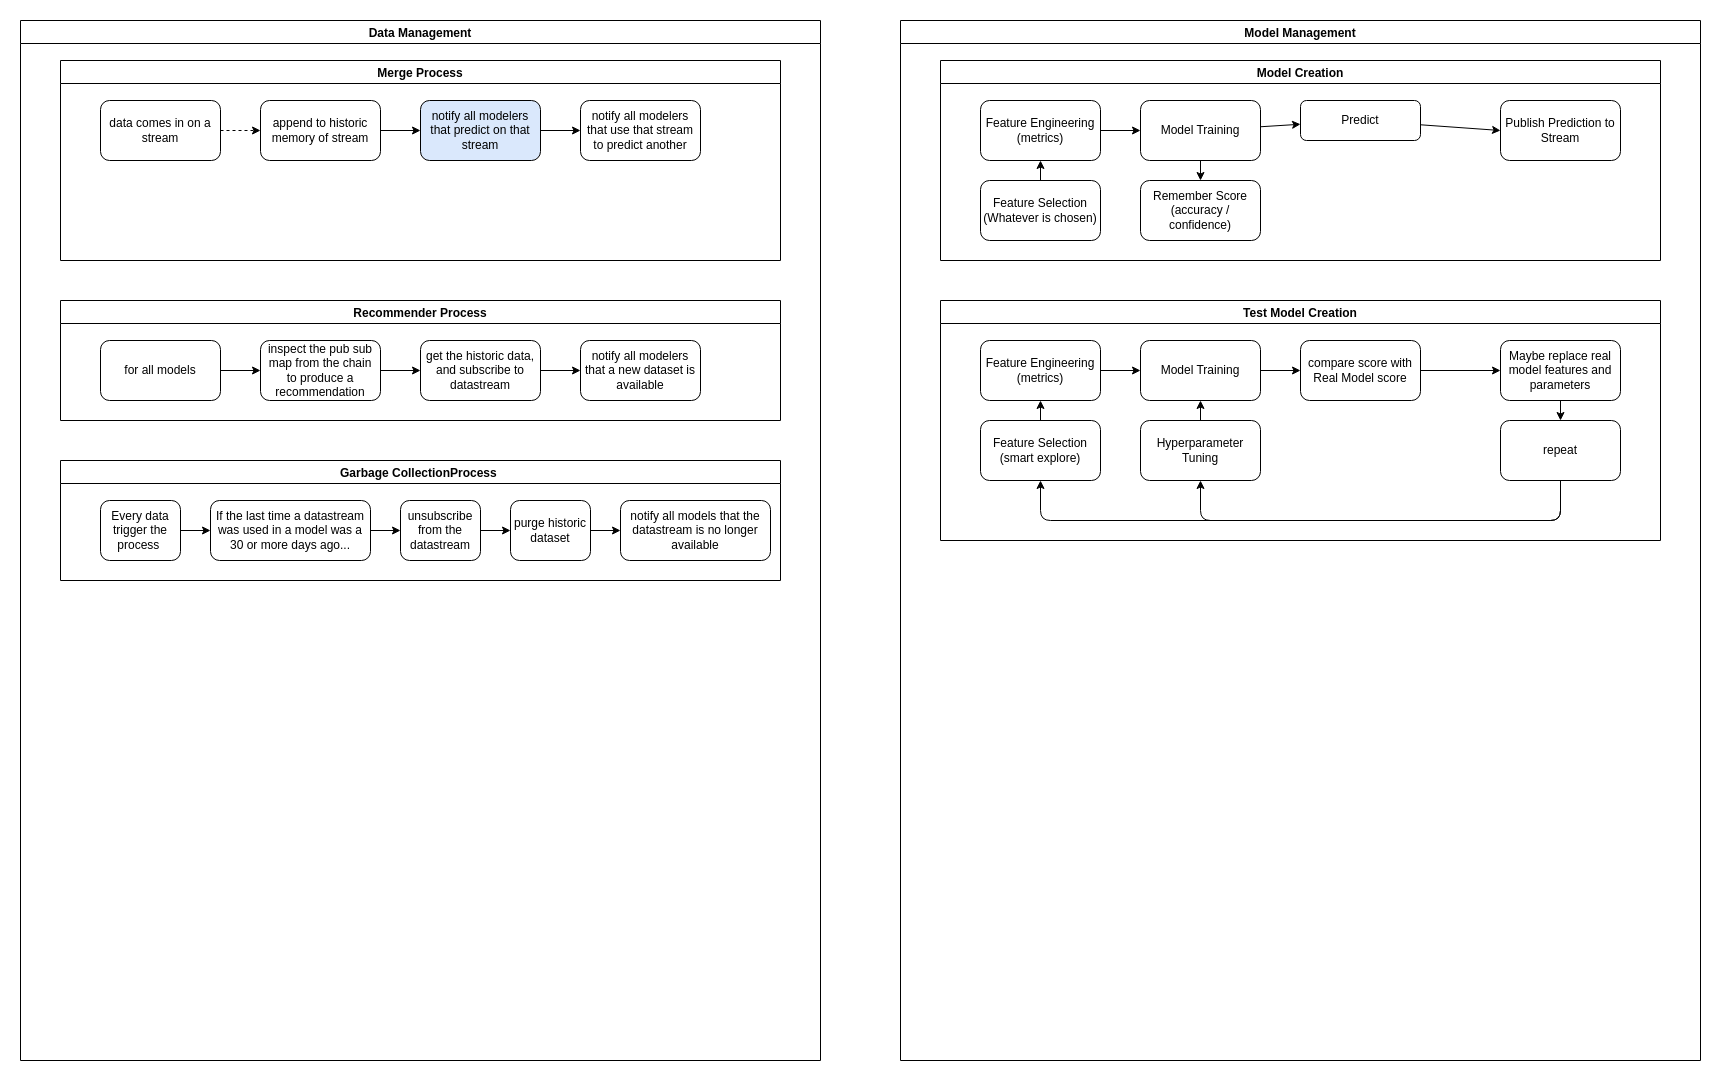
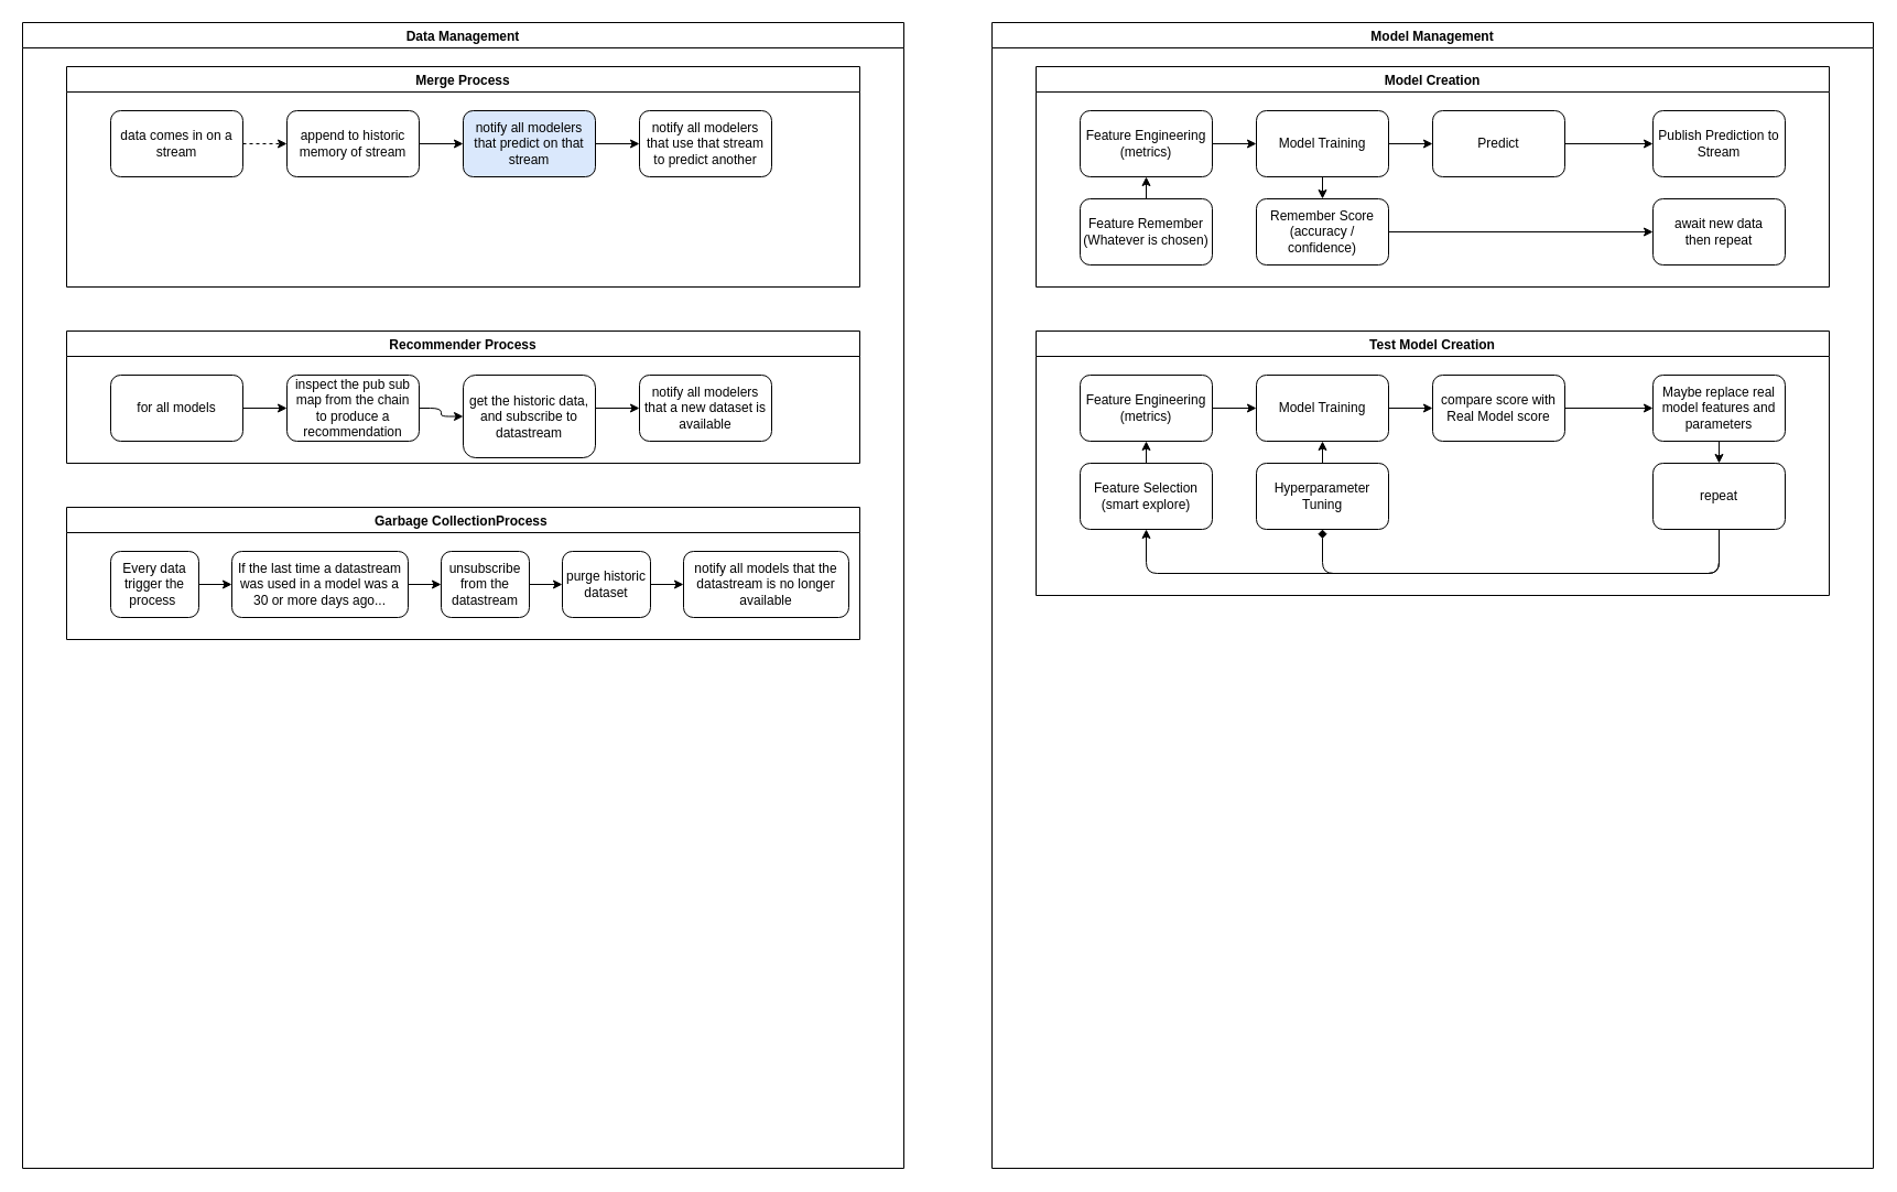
  <mxCell id="0" />
  <mxCell id="1" parent="0" />
  <mxCell id="2" value="Data Management" style="swimlane;" parent="1" vertex="1"><mxGeometry x="20" y="20" width="800" height="1040" as="geometry" /></mxCell>
  <mxCell id="3" value="Merge Process" style="swimlane;" parent="2" vertex="1"><mxGeometry x="40" y="40" width="720" height="200" as="geometry"><mxRectangle x="40" y="40" width="120" height="23" as="alternateBounds" /></mxGeometry></mxCell>
  <mxCell id="4" style="edgeStyle=none;html=1;" parent="3" edge="1"><mxGeometry relative="1" as="geometry"><mxPoint x="160" y="70" as="sourcePoint" /></mxGeometry></mxCell>
  <mxCell id="5" style="edgeStyle=none;html=1;entryX=0.5;entryY=1;entryDx=0;entryDy=0;" parent="3" edge="1"><mxGeometry relative="1" as="geometry"><mxPoint x="100" y="100" as="targetPoint" /></mxGeometry></mxCell>
  <mxCell id="6" style="edgeStyle=none;html=1;" parent="3" edge="1"><mxGeometry relative="1" as="geometry"><mxPoint x="320" y="70" as="sourcePoint" /></mxGeometry></mxCell>
  <mxCell id="7" style="edgeStyle=none;html=1;" parent="3" edge="1"><mxGeometry relative="1" as="geometry"><mxPoint x="260" y="120" as="targetPoint" /></mxGeometry></mxCell>
  <mxCell id="8" style="edgeStyle=orthogonalEdgeStyle;html=1;entryX=0;entryY=0.5;entryDx=0;entryDy=0;" parent="3" edge="1"><mxGeometry relative="1" as="geometry"><mxPoint x="560" y="150" as="targetPoint" /></mxGeometry></mxCell>
  <mxCell id="9" style="edgeStyle=orthogonalEdgeStyle;html=1;entryX=0;entryY=0.5;entryDx=0;entryDy=0;" parent="3" source="10" target="15" edge="1"><mxGeometry relative="1" as="geometry" /></mxCell>
  <mxCell id="10" value="notify all modelers that predict on that stream" style="rounded=1;whiteSpace=wrap;html=1;fillColor=#dae8fc;" parent="3" vertex="1"><mxGeometry x="360" y="40" width="120" height="60" as="geometry" /></mxCell>
  <mxCell id="11" style="edgeStyle=orthogonalEdgeStyle;html=1;entryX=0;entryY=0.5;entryDx=0;entryDy=0;dashed=1;" parent="3" source="12" target="14" edge="1"><mxGeometry relative="1" as="geometry" /></mxCell>
  <mxCell id="12" value="data comes in on a stream" style="rounded=1;whiteSpace=wrap;html=1;" parent="3" vertex="1"><mxGeometry x="40" y="40" width="120" height="60" as="geometry" /></mxCell>
  <mxCell id="13" style="edgeStyle=none;html=1;entryX=0;entryY=0.5;entryDx=0;entryDy=0;" edge="1" parent="3" source="14" target="10"><mxGeometry relative="1" as="geometry" /></mxCell>
  <mxCell id="14" value="append to historic memory of stream" style="rounded=1;whiteSpace=wrap;html=1;" vertex="1" parent="3"><mxGeometry x="200" y="40" width="120" height="60" as="geometry" /></mxCell>
  <mxCell id="15" value="notify all modelers that use that stream to predict another" style="rounded=1;whiteSpace=wrap;html=1;" parent="3" vertex="1"><mxGeometry x="520" y="40" width="120" height="60" as="geometry" /></mxCell>
  <mxCell id="16" value="Recommender Process" style="swimlane;" parent="2" vertex="1"><mxGeometry x="40" y="280" width="720" height="120" as="geometry"><mxRectangle x="40" y="40" width="120" height="23" as="alternateBounds" /></mxGeometry></mxCell>
  <mxCell id="17" style="edgeStyle=none;html=1;" parent="16" edge="1"><mxGeometry relative="1" as="geometry"><mxPoint x="160" y="70" as="sourcePoint" /></mxGeometry></mxCell>
  <mxCell id="18" style="edgeStyle=none;html=1;entryX=0.5;entryY=1;entryDx=0;entryDy=0;" parent="16" edge="1"><mxGeometry relative="1" as="geometry"><mxPoint x="100" y="100" as="targetPoint" /></mxGeometry></mxCell>
  <mxCell id="19" style="edgeStyle=none;html=1;" parent="16" edge="1"><mxGeometry relative="1" as="geometry"><mxPoint x="320" y="70" as="sourcePoint" /></mxGeometry></mxCell>
  <mxCell id="20" style="edgeStyle=none;html=1;" parent="16" edge="1"><mxGeometry relative="1" as="geometry"><mxPoint x="260" y="120" as="targetPoint" /></mxGeometry></mxCell>
  <mxCell id="21" style="edgeStyle=orthogonalEdgeStyle;html=1;entryX=0;entryY=0.5;entryDx=0;entryDy=0;" parent="16" edge="1"><mxGeometry relative="1" as="geometry"><mxPoint x="560" y="150" as="targetPoint" /></mxGeometry></mxCell>
  <mxCell id="22" style="edgeStyle=none;html=1;entryX=0;entryY=0.5;entryDx=0;entryDy=0;" parent="16" target="28" edge="1"><mxGeometry relative="1" as="geometry"><mxPoint x="540" y="70" as="targetPoint" /><mxPoint x="480" y="70" as="sourcePoint" /></mxGeometry></mxCell>
  <mxCell id="23" style="edgeStyle=orthogonalEdgeStyle;html=1;entryX=0;entryY=0.5;entryDx=0;entryDy=0;" parent="16" source="24" target="27" edge="1"><mxGeometry relative="1" as="geometry" /></mxCell>
  <mxCell id="24" value="inspect the pub sub map from the chain&lt;br&gt;to produce a recommendation" style="rounded=1;whiteSpace=wrap;html=1;" parent="16" vertex="1"><mxGeometry x="200" y="40" width="120" height="60" as="geometry" /></mxCell>
  <mxCell id="25" style="edgeStyle=orthogonalEdgeStyle;html=1;" parent="16" source="26" target="24" edge="1"><mxGeometry relative="1" as="geometry" /></mxCell>
  <mxCell id="26" value="for all models" style="rounded=1;whiteSpace=wrap;html=1;" parent="16" vertex="1"><mxGeometry x="40" y="40" width="120" height="60" as="geometry" /></mxCell>
- <mxCell id="27" value="get the historic data, and subscribe to datastream" style="rounded=1;whiteSpace=wrap;html=1;" parent="16" vertex="1"><mxGeometry x="360" y="40" width="120" height="60" as="geometry" /></mxCell>
+ <mxCell id="27" value="get the historic data, and subscribe to datastream" style="rounded=1;whiteSpace=wrap;html=1;" parent="16" vertex="1"><mxGeometry x="360" y="40" width="120" height="75" as="geometry" /></mxCell>
  <mxCell id="28" value="notify all modelers that a new dataset is available" style="rounded=1;whiteSpace=wrap;html=1;" parent="16" vertex="1"><mxGeometry x="520" y="40" width="120" height="60" as="geometry" /></mxCell>
  <mxCell id="29" value="Garbage CollectionProcess " style="swimlane;" parent="2" vertex="1"><mxGeometry x="40" y="440" width="720" height="120" as="geometry"><mxRectangle x="40" y="40" width="120" height="23" as="alternateBounds" /></mxGeometry></mxCell>
  <mxCell id="30" style="edgeStyle=none;html=1;" parent="29" edge="1"><mxGeometry relative="1" as="geometry"><mxPoint x="160" y="70" as="sourcePoint" /></mxGeometry></mxCell>
  <mxCell id="31" style="edgeStyle=none;html=1;entryX=0.5;entryY=1;entryDx=0;entryDy=0;" parent="29" edge="1"><mxGeometry relative="1" as="geometry"><mxPoint x="100" y="100" as="targetPoint" /></mxGeometry></mxCell>
  <mxCell id="32" style="edgeStyle=none;html=1;" parent="29" edge="1"><mxGeometry relative="1" as="geometry"><mxPoint x="320" y="70" as="sourcePoint" /></mxGeometry></mxCell>
  <mxCell id="33" style="edgeStyle=none;html=1;" parent="29" edge="1"><mxGeometry relative="1" as="geometry"><mxPoint x="260" y="120" as="targetPoint" /></mxGeometry></mxCell>
  <mxCell id="34" style="edgeStyle=orthogonalEdgeStyle;html=1;entryX=0;entryY=0.5;entryDx=0;entryDy=0;" parent="29" edge="1"><mxGeometry relative="1" as="geometry"><mxPoint x="560" y="150" as="targetPoint" /></mxGeometry></mxCell>
  <mxCell id="35" style="edgeStyle=orthogonalEdgeStyle;html=1;entryX=0;entryY=0.5;entryDx=0;entryDy=0;" parent="29" source="36" target="40" edge="1"><mxGeometry relative="1" as="geometry" /></mxCell>
  <mxCell id="36" value="unsubscribe from the datastream" style="rounded=1;whiteSpace=wrap;html=1;" parent="29" vertex="1"><mxGeometry x="340" y="40" width="80" height="60" as="geometry" /></mxCell>
  <mxCell id="37" style="edgeStyle=orthogonalEdgeStyle;html=1;" parent="29" source="38" target="36" edge="1"><mxGeometry relative="1" as="geometry" /></mxCell>
  <mxCell id="38" value="If the last time a datastream was used in a model was a 30 or more days ago..." style="rounded=1;whiteSpace=wrap;html=1;" parent="29" vertex="1"><mxGeometry x="150" y="40" width="160" height="60" as="geometry" /></mxCell>
  <mxCell id="39" style="edgeStyle=orthogonalEdgeStyle;html=1;entryX=0;entryY=0.5;entryDx=0;entryDy=0;" parent="29" source="40" target="41" edge="1"><mxGeometry relative="1" as="geometry" /></mxCell>
  <mxCell id="40" value="purge historic &lt;br&gt;dataset" style="rounded=1;whiteSpace=wrap;html=1;" parent="29" vertex="1"><mxGeometry x="450" y="40" width="80" height="60" as="geometry" /></mxCell>
  <mxCell id="41" value="notify all models that the datastream is no longer available" style="rounded=1;whiteSpace=wrap;html=1;" parent="29" vertex="1"><mxGeometry x="560" y="40" width="150" height="60" as="geometry" /></mxCell>
  <mxCell id="42" style="edgeStyle=orthogonalEdgeStyle;html=1;" parent="29" source="43" target="38" edge="1"><mxGeometry relative="1" as="geometry" /></mxCell>
  <mxCell id="43" value="Every data trigger the process&amp;nbsp;" style="rounded=1;whiteSpace=wrap;html=1;" parent="29" vertex="1"><mxGeometry x="40" y="40" width="80" height="60" as="geometry" /></mxCell>
  <mxCell id="44" value="Model Management" style="swimlane;" parent="1" vertex="1"><mxGeometry x="900" y="20" width="800" height="1040" as="geometry" /></mxCell>
  <mxCell id="45" style="edgeStyle=none;html=1;" parent="44" edge="1"><mxGeometry relative="1" as="geometry"><mxPoint x="640" y="938" as="targetPoint" /></mxGeometry></mxCell>
  <mxCell id="46" style="edgeStyle=none;html=1;" parent="44" edge="1"><mxGeometry relative="1" as="geometry"><mxPoint x="640" y="902" as="targetPoint" /></mxGeometry></mxCell>
  <mxCell id="47" style="edgeStyle=none;html=1;" parent="44" edge="1"><mxGeometry relative="1" as="geometry"><mxPoint x="450" y="950" as="targetPoint" /></mxGeometry></mxCell>
  <mxCell id="48" style="edgeStyle=none;html=1;entryX=0;entryY=0.5;entryDx=0;entryDy=0;" parent="44" edge="1"><mxGeometry relative="1" as="geometry"><mxPoint x="440" y="860" as="targetPoint" /></mxGeometry></mxCell>
  <mxCell id="49" style="edgeStyle=none;html=1;" parent="44" edge="1"><mxGeometry relative="1" as="geometry"><mxPoint x="240" y="860" as="targetPoint" /></mxGeometry></mxCell>
  <mxCell id="50" style="edgeStyle=none;html=1;" parent="44" edge="1"><mxGeometry relative="1" as="geometry"><mxPoint x="500" y="830" as="targetPoint" /></mxGeometry></mxCell>
  <mxCell id="51" style="edgeStyle=none;html=1;" parent="44" edge="1"><mxGeometry relative="1" as="geometry"><mxPoint x="450" y="770" as="targetPoint" /></mxGeometry></mxCell>
  <mxCell id="52" value="Model Creation" style="swimlane;" parent="44" vertex="1"><mxGeometry x="40" y="40" width="720" height="200" as="geometry"><mxRectangle x="40" y="40" width="120" height="23" as="alternateBounds" /></mxGeometry></mxCell>
  <mxCell id="53" style="edgeStyle=none;html=1;" parent="52" source="54" target="59" edge="1"><mxGeometry relative="1" as="geometry" /></mxCell>
  <mxCell id="54" value="Feature Engineering&lt;br&gt;(metrics)" style="rounded=1;whiteSpace=wrap;html=1;" parent="52" vertex="1"><mxGeometry x="40" y="40" width="120" height="60" as="geometry" /></mxCell>
  <mxCell id="55" style="edgeStyle=none;html=1;entryX=0.5;entryY=1;entryDx=0;entryDy=0;" parent="52" source="56" target="54" edge="1"><mxGeometry relative="1" as="geometry" /></mxCell>
- <mxCell id="56" value="Feature Selection&lt;br&gt;(Whatever is chosen)" style="rounded=1;whiteSpace=wrap;html=1;" parent="52" vertex="1"><mxGeometry x="40" y="120" width="120" height="60" as="geometry" /></mxCell>
+ <mxCell id="56" value="Feature Remember&lt;br&gt;(Whatever is chosen)" style="rounded=1;whiteSpace=wrap;html=1;" parent="52" vertex="1"><mxGeometry x="40" y="120" width="120" height="60" as="geometry" /></mxCell>
  <mxCell id="57" style="edgeStyle=none;html=1;" parent="52" source="59" target="60" edge="1"><mxGeometry relative="1" as="geometry" /></mxCell>
  <mxCell id="58" style="edgeStyle=none;html=1;" parent="52" source="59" target="62" edge="1"><mxGeometry relative="1" as="geometry" /></mxCell>
  <mxCell id="59" value="Model Training" style="rounded=1;whiteSpace=wrap;html=1;" parent="52" vertex="1"><mxGeometry x="200" y="40" width="120" height="60" as="geometry" /></mxCell>
- <mxCell id="60" value="Predict" style="rounded=1;whiteSpace=wrap;html=1;" parent="52" vertex="1"><mxGeometry x="360" y="40" width="120" height="40" as="geometry" /></mxCell>
+ <mxCell id="60" value="Predict" style="rounded=1;whiteSpace=wrap;html=1;" parent="52" vertex="1"><mxGeometry x="360" y="40" width="120" height="60" as="geometry" /></mxCell>
+ <mxCell id="61" style="edgeStyle=orthogonalEdgeStyle;html=1;entryX=0;entryY=0.5;entryDx=0;entryDy=0;" parent="52" source="62" target="65" edge="1"><mxGeometry relative="1" as="geometry" /></mxCell>
  <mxCell id="62" value="Remember Score&lt;br&gt;(accuracy / confidence)" style="rounded=1;whiteSpace=wrap;html=1;" parent="52" vertex="1"><mxGeometry x="200" y="120" width="120" height="60" as="geometry" /></mxCell>
  <mxCell id="63" value="Publish Prediction to Stream" style="rounded=1;whiteSpace=wrap;html=1;" parent="52" vertex="1"><mxGeometry x="560" y="40" width="120" height="60" as="geometry" /></mxCell>
  <mxCell id="64" style="edgeStyle=none;html=1;entryX=0;entryY=0.5;entryDx=0;entryDy=0;" parent="52" source="60" target="63" edge="1"><mxGeometry relative="1" as="geometry"><mxPoint x="720" y="70" as="targetPoint" /></mxGeometry></mxCell>
+ <mxCell id="65" value="await new data&lt;br&gt;then repeat" style="rounded=1;whiteSpace=wrap;html=1;" parent="52" vertex="1"><mxGeometry x="560" y="120" width="120" height="60" as="geometry" /></mxCell>
  <mxCell id="66" value="Test Model Creation" style="swimlane;" parent="44" vertex="1"><mxGeometry x="40" y="280" width="720" height="240" as="geometry" /></mxCell>
  <mxCell id="67" style="edgeStyle=none;html=1;" parent="66" source="68" target="72" edge="1"><mxGeometry relative="1" as="geometry" /></mxCell>
  <mxCell id="68" value="Feature Engineering&lt;br&gt;(metrics)" style="rounded=1;whiteSpace=wrap;html=1;" parent="66" vertex="1"><mxGeometry x="40" y="40" width="120" height="60" as="geometry" /></mxCell>
  <mxCell id="69" style="edgeStyle=none;html=1;entryX=0.5;entryY=1;entryDx=0;entryDy=0;" parent="66" source="70" target="68" edge="1"><mxGeometry relative="1" as="geometry" /></mxCell>
  <mxCell id="70" value="Feature Selection&lt;br&gt;(smart explore)" style="rounded=1;whiteSpace=wrap;html=1;" parent="66" vertex="1"><mxGeometry x="40" y="120" width="120" height="60" as="geometry" /></mxCell>
  <mxCell id="71" style="edgeStyle=none;html=1;" parent="66" source="72" target="74" edge="1"><mxGeometry relative="1" as="geometry" /></mxCell>
  <mxCell id="72" value="Model Training" style="rounded=1;whiteSpace=wrap;html=1;" parent="66" vertex="1"><mxGeometry x="200" y="40" width="120" height="60" as="geometry" /></mxCell>
  <mxCell id="73" style="edgeStyle=none;html=1;entryX=0;entryY=0.5;entryDx=0;entryDy=0;" parent="66" source="74" target="76" edge="1"><mxGeometry relative="1" as="geometry" /></mxCell>
  <mxCell id="74" value="compare score with Real Model score" style="rounded=1;whiteSpace=wrap;html=1;" parent="66" vertex="1"><mxGeometry x="360" y="40" width="120" height="60" as="geometry" /></mxCell>
  <mxCell id="75" style="edgeStyle=none;html=1;" parent="66" source="76" target="80" edge="1"><mxGeometry relative="1" as="geometry" /></mxCell>
  <mxCell id="76" value="Maybe replace real model features and parameters" style="rounded=1;whiteSpace=wrap;html=1;" parent="66" vertex="1"><mxGeometry x="560" y="40" width="120" height="60" as="geometry" /></mxCell>
  <mxCell id="77" style="edgeStyle=none;html=1;" parent="66" source="78" target="72" edge="1"><mxGeometry relative="1" as="geometry" /></mxCell>
  <mxCell id="78" value="Hyperparameter Tuning" style="rounded=1;whiteSpace=wrap;html=1;" parent="66" vertex="1"><mxGeometry x="200" y="120" width="120" height="60" as="geometry" /></mxCell>
  <mxCell id="79" style="edgeStyle=orthogonalEdgeStyle;html=1;entryX=0.5;entryY=1;entryDx=0;entryDy=0;" parent="66" source="80" target="70" edge="1"><mxGeometry relative="1" as="geometry"><Array as="points"><mxPoint x="620" y="220" /><mxPoint x="100" y="220" /></Array></mxGeometry></mxCell>
  <mxCell id="80" value="repeat" style="rounded=1;whiteSpace=wrap;html=1;" parent="66" vertex="1"><mxGeometry x="560" y="120" width="120" height="60" as="geometry" /></mxCell>
- <mxCell id="81" style="edgeStyle=orthogonalEdgeStyle;html=1;entryX=0.5;entryY=1;entryDx=0;entryDy=0;" parent="66" source="80" target="78" edge="1"><mxGeometry relative="1" as="geometry"><mxPoint x="350" y="150" as="targetPoint" /><Array as="points"><mxPoint x="620" y="220" /><mxPoint x="260" y="220" /></Array></mxGeometry></mxCell>
+ <mxCell id="81" style="edgeStyle=orthogonalEdgeStyle;html=1;entryX=0.5;entryY=1;entryDx=0;entryDy=0;endArrow=diamond;" parent="66" source="80" target="78" edge="1"><mxGeometry relative="1" as="geometry"><mxPoint x="350" y="150" as="targetPoint" /><Array as="points"><mxPoint x="620" y="220" /><mxPoint x="260" y="220" /></Array></mxGeometry></mxCell>
